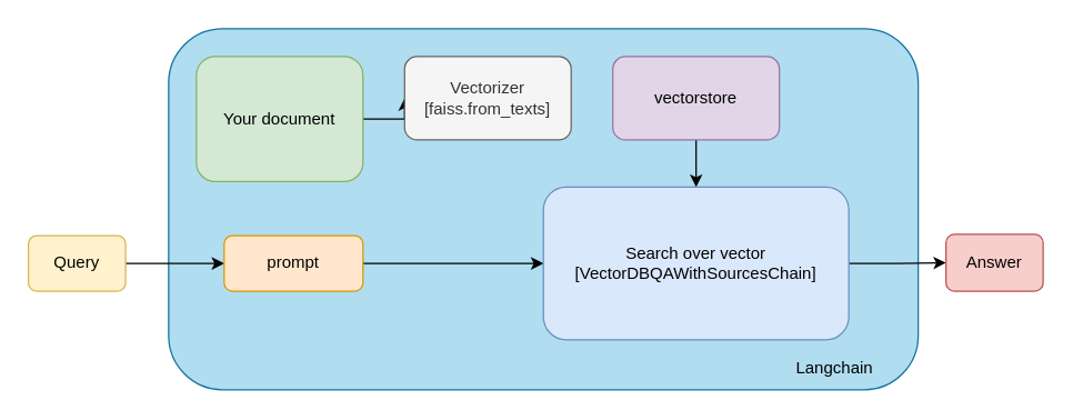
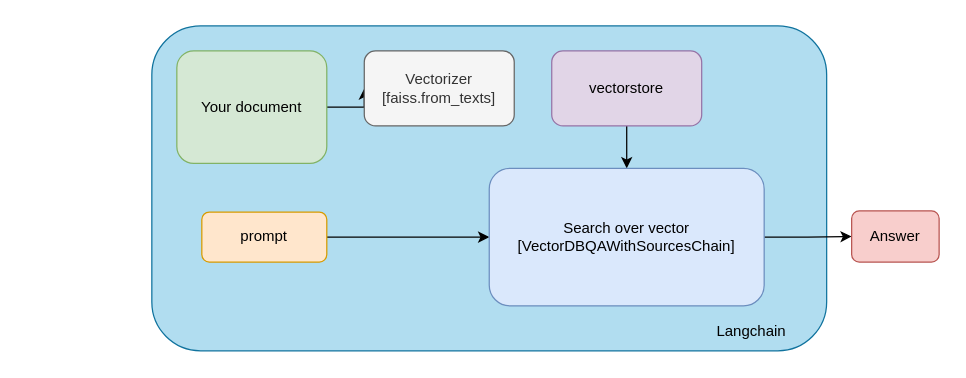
  <mxCell id="0" />
  <mxCell id="1" parent="0" />
  <mxCell id="2" value="" style="rounded=1;whiteSpace=wrap;html=1;fillColor=#b1ddf0;strokeColor=#10739e;" vertex="1" parent="1"><mxGeometry x="121" y="20" width="540" height="260" as="geometry" /></mxCell>
- <mxCell id="3" style="edgeStyle=orthogonalEdgeStyle;rounded=0;orthogonalLoop=1;jettySize=auto;html=1;exitX=1;exitY=0.5;exitDx=0;exitDy=0;entryX=0;entryY=0.5;entryDx=0;entryDy=0;" edge="1" parent="1" source="4" target="11"><mxGeometry relative="1" as="geometry" /></mxCell>
- <mxCell id="4" value="Query" style="rounded=1;whiteSpace=wrap;html=1;fillColor=#fff2cc;strokeColor=#d6b656;" vertex="1" parent="1"><mxGeometry x="20" y="169" width="70" height="40" as="geometry" /></mxCell>
  <mxCell id="5" style="edgeStyle=orthogonalEdgeStyle;rounded=0;orthogonalLoop=1;jettySize=auto;html=1;exitX=1;exitY=0.5;exitDx=0;exitDy=0;entryX=0;entryY=0.5;entryDx=0;entryDy=0;" edge="1" parent="1" source="6" target="7"><mxGeometry relative="1" as="geometry" /></mxCell>
  <mxCell id="6" value="Your document" style="rounded=1;whiteSpace=wrap;html=1;fillColor=#d5e8d4;strokeColor=#82b366;" vertex="1" parent="1"><mxGeometry x="141" y="40" width="120" height="90" as="geometry" /></mxCell>
  <mxCell id="7" value="Vectorizer&lt;br&gt;[faiss.from_texts]" style="rounded=1;whiteSpace=wrap;html=1;fillColor=#f5f5f5;fontColor=#333333;strokeColor=#666666;" vertex="1" parent="1"><mxGeometry x="291" y="40" width="120" height="60" as="geometry" /></mxCell>
  <mxCell id="8" value="" style="edgeStyle=orthogonalEdgeStyle;rounded=0;orthogonalLoop=1;jettySize=auto;html=1;" edge="1" parent="1" source="9" target="13"><mxGeometry relative="1" as="geometry" /></mxCell>
  <mxCell id="9" value="vectorstore" style="rounded=1;whiteSpace=wrap;html=1;fillColor=#e1d5e7;strokeColor=#9673a6;" vertex="1" parent="1"><mxGeometry x="441" y="40" width="120" height="60" as="geometry" /></mxCell>
  <mxCell id="10" style="edgeStyle=orthogonalEdgeStyle;rounded=0;orthogonalLoop=1;jettySize=auto;html=1;exitX=1;exitY=0.5;exitDx=0;exitDy=0;entryX=0;entryY=0.5;entryDx=0;entryDy=0;" edge="1" parent="1" source="11" target="13"><mxGeometry relative="1" as="geometry" /></mxCell>
  <mxCell id="11" value="prompt" style="rounded=1;whiteSpace=wrap;html=1;fillColor=#ffe6cc;strokeColor=#d79b00;" vertex="1" parent="1"><mxGeometry x="161" y="169" width="100" height="40" as="geometry" /></mxCell>
  <mxCell id="12" style="edgeStyle=orthogonalEdgeStyle;rounded=0;orthogonalLoop=1;jettySize=auto;html=1;exitX=1;exitY=0.5;exitDx=0;exitDy=0;" edge="1" parent="1" source="13" target="15"><mxGeometry relative="1" as="geometry" /></mxCell>
  <mxCell id="13" value="Search over vector&lt;br&gt;[VectorDBQAWithSourcesChain&lt;span style=&quot;background-color: initial;&quot;&gt;]&lt;/span&gt;" style="rounded=1;whiteSpace=wrap;html=1;fillColor=#dae8fc;strokeColor=#6c8ebf;" vertex="1" parent="1"><mxGeometry x="391" y="134" width="220" height="110" as="geometry" /></mxCell>
  <mxCell id="14" value="Langchain" style="text;html=1;strokeColor=none;fillColor=none;align=center;verticalAlign=middle;whiteSpace=wrap;rounded=0;" vertex="1" parent="1"><mxGeometry x="571" y="250" width="60" height="30" as="geometry" /></mxCell>
  <mxCell id="15" value="Answer" style="rounded=1;whiteSpace=wrap;html=1;fillColor=#f8cecc;strokeColor=#b85450;" vertex="1" parent="1"><mxGeometry x="681" y="168" width="70" height="41" as="geometry" /></mxCell>
